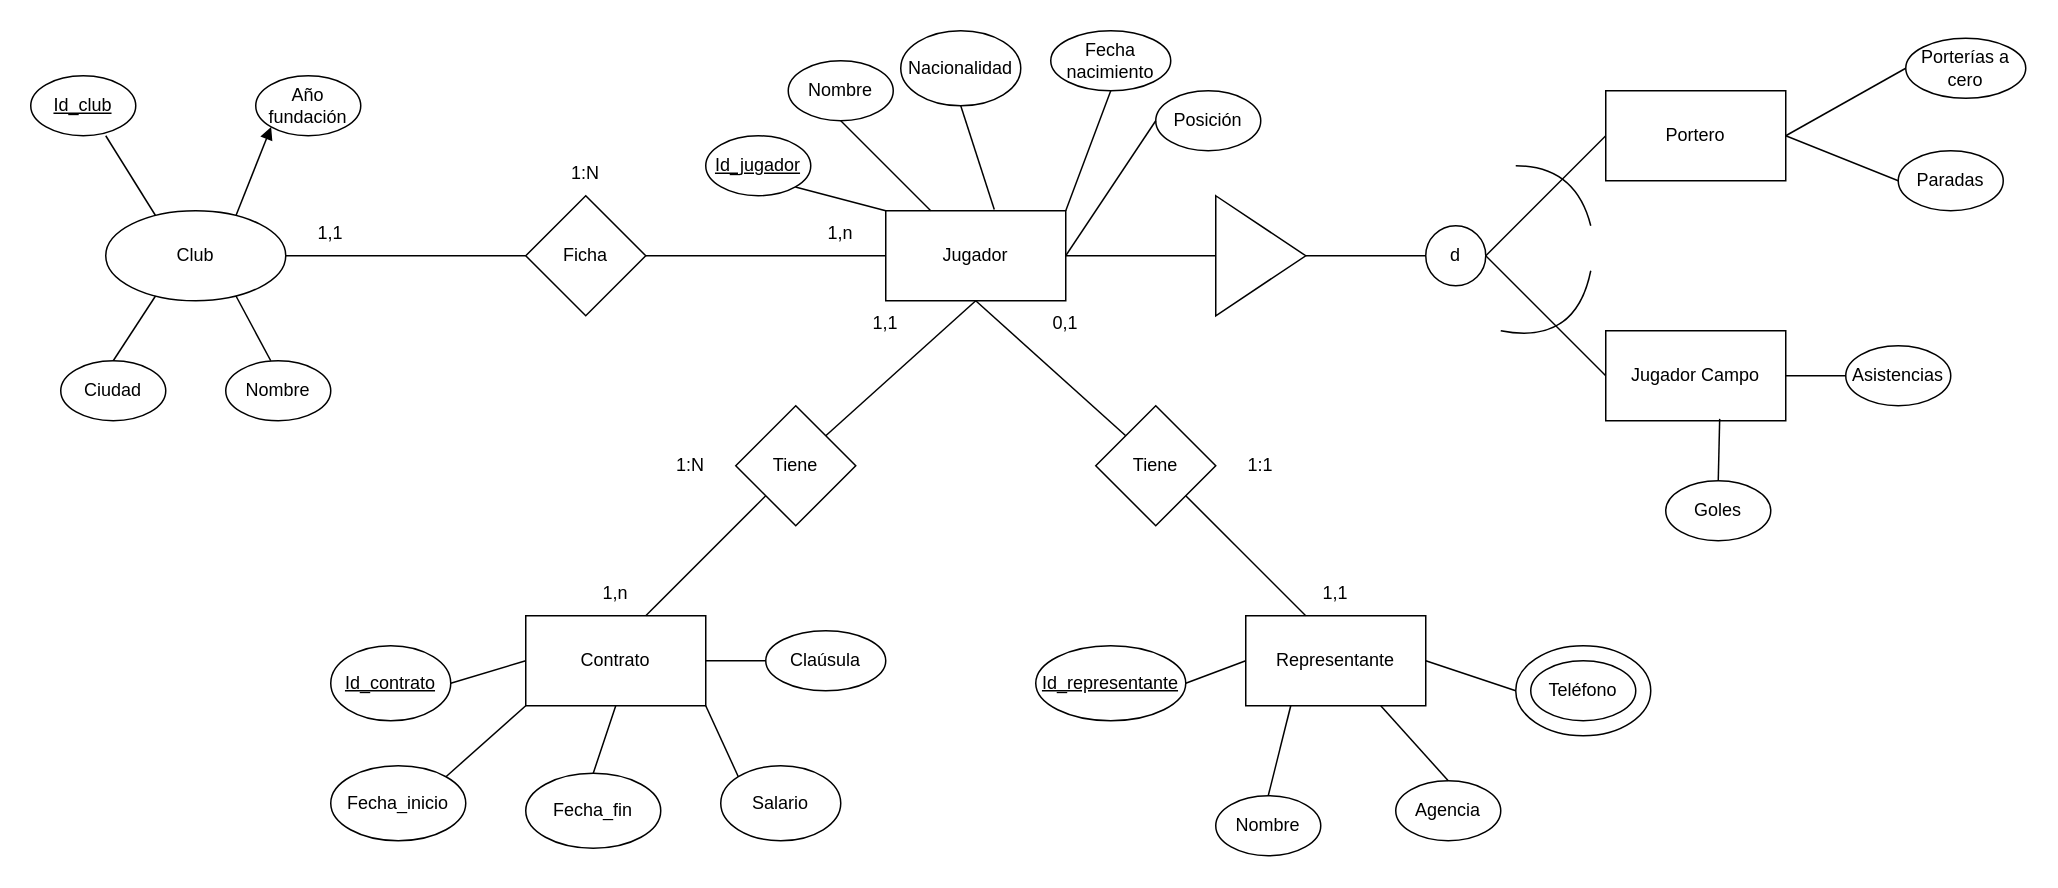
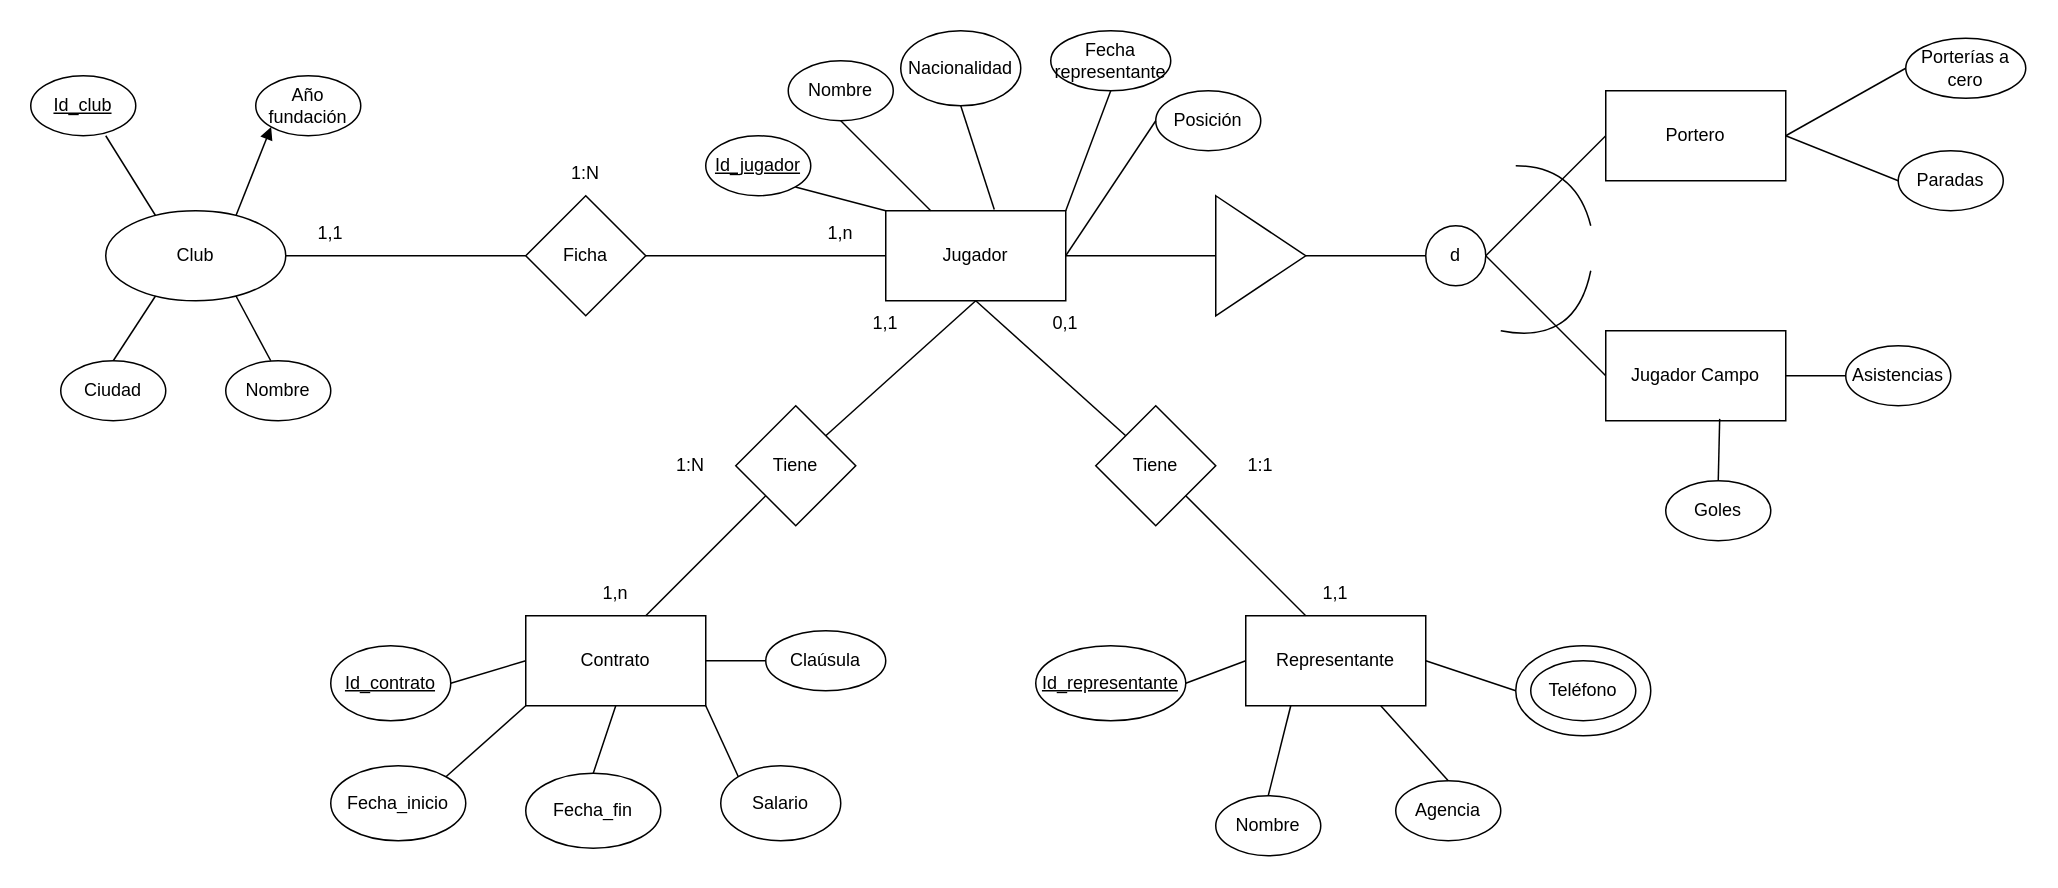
  <mxCell id="0" />
  <mxCell id="1" parent="0" />
  <mxCell id="2" value="" style="ellipse;whiteSpace=wrap;html=1;" vertex="1" parent="1"><mxGeometry x="1010" y="430" width="90" height="60" as="geometry" /></mxCell>
  <mxCell id="3" value="Club" style="ellipse;whiteSpace=wrap;html=1;" parent="1" vertex="1"><mxGeometry x="70" y="140" width="120" height="60" as="geometry" /></mxCell>
  <mxCell id="4" value="Jugador" style="rounded=0;whiteSpace=wrap;html=1;" parent="1" vertex="1"><mxGeometry x="590" y="140" width="120" height="60" as="geometry" /></mxCell>
  <mxCell id="5" value="Contrato" style="rounded=0;whiteSpace=wrap;html=1;" parent="1" vertex="1"><mxGeometry x="350" y="410" width="120" height="60" as="geometry" /></mxCell>
  <mxCell id="6" value="Representante" style="rounded=0;whiteSpace=wrap;html=1;" parent="1" vertex="1"><mxGeometry x="830" y="410" width="120" height="60" as="geometry" /></mxCell>
  <mxCell id="7" value="" style="endArrow=none;html=1;rounded=0;exitX=1;exitY=0.5;exitDx=0;exitDy=0;" parent="1" source="3" edge="1"><mxGeometry width="50" height="50" relative="1" as="geometry"><mxPoint x="390" y="430" as="sourcePoint" /><mxPoint x="350" y="170" as="targetPoint" /></mxGeometry></mxCell>
  <mxCell id="8" value="Ficha" style="rhombus;whiteSpace=wrap;html=1;" parent="1" vertex="1"><mxGeometry x="350" y="130" width="80" height="80" as="geometry" /></mxCell>
  <mxCell id="9" value="" style="endArrow=none;html=1;rounded=0;exitX=1;exitY=0.5;exitDx=0;exitDy=0;" parent="1" source="8" edge="1"><mxGeometry width="50" height="50" relative="1" as="geometry"><mxPoint x="390" y="430" as="sourcePoint" /><mxPoint x="590" y="170" as="targetPoint" /></mxGeometry></mxCell>
  <mxCell id="10" value="" style="endArrow=none;html=1;rounded=0;entryX=0.5;entryY=1;entryDx=0;entryDy=0;" parent="1" target="4" edge="1"><mxGeometry width="50" height="50" relative="1" as="geometry"><mxPoint x="550" y="290" as="sourcePoint" /><mxPoint x="440" y="380" as="targetPoint" /></mxGeometry></mxCell>
  <mxCell id="11" value="" style="endArrow=none;html=1;rounded=0;entryX=0.5;entryY=1;entryDx=0;entryDy=0;" parent="1" target="4" edge="1"><mxGeometry width="50" height="50" relative="1" as="geometry"><mxPoint x="750" y="290" as="sourcePoint" /><mxPoint x="440" y="380" as="targetPoint" /></mxGeometry></mxCell>
  <mxCell id="12" value="Tiene" style="rhombus;whiteSpace=wrap;html=1;" parent="1" vertex="1"><mxGeometry x="490" y="270" width="80" height="80" as="geometry" /></mxCell>
  <mxCell id="13" value="Tiene" style="rhombus;whiteSpace=wrap;html=1;" parent="1" vertex="1"><mxGeometry x="730" y="270" width="80" height="80" as="geometry" /></mxCell>
  <mxCell id="14" value="" style="endArrow=none;html=1;rounded=0;entryX=0;entryY=1;entryDx=0;entryDy=0;" parent="1" target="12" edge="1"><mxGeometry width="50" height="50" relative="1" as="geometry"><mxPoint x="430" y="410" as="sourcePoint" /><mxPoint x="540" y="400" as="targetPoint" /></mxGeometry></mxCell>
  <mxCell id="15" value="" style="endArrow=none;html=1;rounded=0;entryX=1;entryY=1;entryDx=0;entryDy=0;" parent="1" target="13" edge="1"><mxGeometry width="50" height="50" relative="1" as="geometry"><mxPoint x="870" y="410" as="sourcePoint" /><mxPoint x="540" y="400" as="targetPoint" /></mxGeometry></mxCell>
  <mxCell id="16" value="" style="endArrow=none;html=1;rounded=0;entryX=0.25;entryY=0;entryDx=0;entryDy=0;" parent="1" target="3" edge="1"><mxGeometry width="50" height="50" relative="1" as="geometry"><mxPoint x="70" as="sourcePoint" y="90" /><mxPoint x="540" y="330" as="targetPoint" /></mxGeometry></mxCell>
  <mxCell id="17" value="&lt;u&gt;Id_club&lt;/u&gt;" style="ellipse;whiteSpace=wrap;html=1;" parent="1" vertex="1"><mxGeometry x="20" y="50" width="70" height="40" as="geometry" /></mxCell>
  <mxCell id="18" value="Ciudad" style="ellipse;whiteSpace=wrap;html=1;" parent="1" vertex="1"><mxGeometry x="40" y="240" width="70" height="40" as="geometry" /></mxCell>
  <mxCell id="19" value="Año fundación" style="ellipse;whiteSpace=wrap;html=1;" parent="1" vertex="1"><mxGeometry x="170" y="50" width="70" height="40" as="geometry" /></mxCell>
  <mxCell id="20" value="&lt;u&gt;Id_contrato&lt;/u&gt;" style="ellipse;whiteSpace=wrap;html=1;" parent="1" vertex="1"><mxGeometry x="220" y="430" width="80" height="50" as="geometry" /></mxCell>
  <mxCell id="21" value="" style="endArrow=none;html=1;rounded=0;exitX=0.25;exitY=1;exitDx=0;exitDy=0;entryX=0.5;entryY=0;entryDx=0;entryDy=0;" parent="1" source="3" target="18" edge="1"><mxGeometry width="50" height="50" relative="1" as="geometry"><mxPoint x="630" y="310" as="sourcePoint" /><mxPoint x="80" y="250" as="targetPoint" /></mxGeometry></mxCell>
  <mxCell id="22" value="" style="endArrow=block;html=1;rounded=0;exitX=0.75;exitY=0;exitDx=0;exitDy=0;entryX=0;entryY=1;entryDx=0;entryDy=0;" parent="1" source="3" target="19" edge="1"><mxGeometry width="50" height="50" relative="1" as="geometry"><mxPoint x="580" y="290" as="sourcePoint" /><mxPoint x="190" y="80" as="targetPoint" /></mxGeometry></mxCell>
  <mxCell id="23" value="" style="endArrow=none;html=1;rounded=0;entryX=0.75;entryY=1;entryDx=0;entryDy=0;" parent="1" target="3" edge="1"><mxGeometry width="50" height="50" relative="1" as="geometry"><mxPoint x="180" y="240" as="sourcePoint" /><mxPoint x="630" y="240" as="targetPoint" /></mxGeometry></mxCell>
  <mxCell id="24" value="&lt;u&gt;Id_jugador&lt;/u&gt;" style="ellipse;whiteSpace=wrap;html=1;" parent="1" vertex="1"><mxGeometry x="470" width="70" height="40" as="geometry" y="90" /></mxCell>
  <mxCell id="25" value="Nombre" style="ellipse;whiteSpace=wrap;html=1;" parent="1" vertex="1"><mxGeometry x="150" y="240" width="70" height="40" as="geometry" /></mxCell>
- <mxCell id="26" value="Fecha nacimiento" style="ellipse;whiteSpace=wrap;html=1;" parent="1" vertex="1"><mxGeometry x="700" y="20" width="80" height="40" as="geometry" /></mxCell>
+ <mxCell id="26" value="Fecha representante" style="ellipse;whiteSpace=wrap;html=1;" parent="1" vertex="1"><mxGeometry x="700" y="20" width="80" height="40" as="geometry" /></mxCell>
  <mxCell id="27" value="Fecha_fin" style="ellipse;whiteSpace=wrap;html=1;" parent="1" vertex="1"><mxGeometry x="350" y="515" width="90" height="50" as="geometry" /></mxCell>
  <mxCell id="28" value="Posición" style="ellipse;whiteSpace=wrap;html=1;" parent="1" vertex="1"><mxGeometry x="770" y="60" width="70" height="40" as="geometry" /></mxCell>
  <mxCell id="29" value="Nombre" style="ellipse;whiteSpace=wrap;html=1;" parent="1" vertex="1"><mxGeometry x="525" y="40" width="70" height="40" as="geometry" /></mxCell>
  <mxCell id="30" value="Nacionalidad" style="ellipse;whiteSpace=wrap;html=1;" parent="1" vertex="1"><mxGeometry x="600" y="20" width="80" height="50" as="geometry" /></mxCell>
  <mxCell id="31" value="Fecha_inicio" style="ellipse;whiteSpace=wrap;html=1;" parent="1" vertex="1"><mxGeometry x="220" y="510" width="90" height="50" as="geometry" /></mxCell>
  <mxCell id="32" value="Claúsula" style="ellipse;whiteSpace=wrap;html=1;" parent="1" vertex="1"><mxGeometry x="510" y="420" width="80" height="40" as="geometry" /></mxCell>
  <mxCell id="33" value="Salario" style="ellipse;whiteSpace=wrap;html=1;" parent="1" vertex="1"><mxGeometry x="480" y="510" width="80" height="50" as="geometry" /></mxCell>
  <mxCell id="34" value="Agencia" style="ellipse;whiteSpace=wrap;html=1;" parent="1" vertex="1"><mxGeometry x="930" y="520" width="70" height="40" as="geometry" /></mxCell>
  <mxCell id="35" value="Nombre" style="ellipse;whiteSpace=wrap;html=1;" parent="1" vertex="1"><mxGeometry x="810" y="530" width="70" height="40" as="geometry" /></mxCell>
  <mxCell id="36" value="Teléfono" style="ellipse;whiteSpace=wrap;html=1;" parent="1" vertex="1"><mxGeometry x="1020" y="440" width="70" height="40" as="geometry" /></mxCell>
  <mxCell id="37" value="&lt;u&gt;Id_representante&lt;/u&gt;" style="ellipse;whiteSpace=wrap;html=1;" parent="1" vertex="1"><mxGeometry x="690" y="430" width="100" height="50" as="geometry" /></mxCell>
  <mxCell id="38" value="" style="endArrow=none;html=1;rounded=0;entryX=0;entryY=0;entryDx=0;entryDy=0;exitX=1;exitY=1;exitDx=0;exitDy=0;" parent="1" source="24" target="4" edge="1"><mxGeometry width="50" height="50" relative="1" as="geometry"><mxPoint x="570" y="390" as="sourcePoint" /><mxPoint x="620" y="340" as="targetPoint" /></mxGeometry></mxCell>
  <mxCell id="39" value="" style="endArrow=none;html=1;rounded=0;entryX=0.5;entryY=1;entryDx=0;entryDy=0;exitX=0.25;exitY=0;exitDx=0;exitDy=0;" parent="1" source="4" target="29" edge="1"><mxGeometry width="50" height="50" relative="1" as="geometry"><mxPoint x="570" y="390" as="sourcePoint" /><mxPoint x="620" y="340" as="targetPoint" /></mxGeometry></mxCell>
  <mxCell id="40" value="" style="endArrow=none;html=1;rounded=0;entryX=0.5;entryY=1;entryDx=0;entryDy=0;exitX=0.603;exitY=-0.013;exitDx=0;exitDy=0;exitPerimeter=0;" parent="1" source="4" target="30" edge="1"><mxGeometry width="50" height="50" relative="1" as="geometry"><mxPoint x="570" y="390" as="sourcePoint" /><mxPoint x="620" y="340" as="targetPoint" /></mxGeometry></mxCell>
  <mxCell id="41" value="" style="endArrow=none;html=1;rounded=0;entryX=0.5;entryY=1;entryDx=0;entryDy=0;exitX=1;exitY=0;exitDx=0;exitDy=0;" parent="1" source="4" target="26" edge="1"><mxGeometry width="50" height="50" relative="1" as="geometry"><mxPoint x="570" y="390" as="sourcePoint" /><mxPoint x="620" y="340" as="targetPoint" /></mxGeometry></mxCell>
  <mxCell id="42" value="" style="endArrow=none;html=1;rounded=0;exitX=1;exitY=0.5;exitDx=0;exitDy=0;entryX=0;entryY=0.5;entryDx=0;entryDy=0;" parent="1" source="4" target="28" edge="1"><mxGeometry width="50" height="50" relative="1" as="geometry"><mxPoint x="580" y="400" as="sourcePoint" /><mxPoint x="630" y="350" as="targetPoint" /></mxGeometry></mxCell>
  <mxCell id="43" value="" style="endArrow=none;html=1;rounded=0;entryX=1;entryY=0.5;entryDx=0;entryDy=0;" parent="1" target="6" edge="1"><mxGeometry width="50" height="50" relative="1" as="geometry"><mxPoint x="1010" y="460" as="sourcePoint" /><mxPoint x="640" y="360" as="targetPoint" /></mxGeometry></mxCell>
  <mxCell id="44" value="" style="endArrow=none;html=1;rounded=0;exitX=0.75;exitY=1;exitDx=0;exitDy=0;entryX=0.5;entryY=0;entryDx=0;entryDy=0;" parent="1" source="6" target="34" edge="1"><mxGeometry width="50" height="50" relative="1" as="geometry"><mxPoint x="600" y="420" as="sourcePoint" /><mxPoint x="650" y="370" as="targetPoint" /></mxGeometry></mxCell>
  <mxCell id="45" value="" style="endArrow=none;html=1;rounded=0;entryX=0.5;entryY=0;entryDx=0;entryDy=0;exitX=0.25;exitY=1;exitDx=0;exitDy=0;" parent="1" source="6" target="35" edge="1"><mxGeometry width="50" height="50" relative="1" as="geometry"><mxPoint x="610" y="430" as="sourcePoint" /><mxPoint x="660" y="380" as="targetPoint" /></mxGeometry></mxCell>
  <mxCell id="46" value="" style="endArrow=none;html=1;rounded=0;exitX=1;exitY=0.5;exitDx=0;exitDy=0;entryX=0;entryY=0.5;entryDx=0;entryDy=0;" parent="1" source="37" target="6" edge="1"><mxGeometry width="50" height="50" relative="1" as="geometry"><mxPoint x="620" y="440" as="sourcePoint" /><mxPoint x="670" y="390" as="targetPoint" /></mxGeometry></mxCell>
  <mxCell id="47" value="" style="endArrow=none;html=1;rounded=0;exitX=1;exitY=0.5;exitDx=0;exitDy=0;entryX=0;entryY=0.5;entryDx=0;entryDy=0;" parent="1" source="5" target="32" edge="1"><mxGeometry width="50" height="50" relative="1" as="geometry"><mxPoint x="630" y="450" as="sourcePoint" /><mxPoint x="680" y="400" as="targetPoint" /></mxGeometry></mxCell>
  <mxCell id="48" value="" style="endArrow=none;html=1;rounded=0;exitX=1;exitY=1;exitDx=0;exitDy=0;entryX=0;entryY=0;entryDx=0;entryDy=0;" parent="1" source="5" target="33" edge="1"><mxGeometry width="50" height="50" relative="1" as="geometry"><mxPoint x="640" y="460" as="sourcePoint" /><mxPoint x="690" y="410" as="targetPoint" /></mxGeometry></mxCell>
  <mxCell id="49" value="" style="endArrow=none;html=1;rounded=0;exitX=0.5;exitY=1;exitDx=0;exitDy=0;entryX=0.5;entryY=0;entryDx=0;entryDy=0;" parent="1" source="5" target="27" edge="1"><mxGeometry width="50" height="50" relative="1" as="geometry"><mxPoint x="650" y="470" as="sourcePoint" /><mxPoint x="700" y="420" as="targetPoint" /></mxGeometry></mxCell>
  <mxCell id="50" value="" style="endArrow=none;html=1;rounded=0;exitX=0;exitY=1;exitDx=0;exitDy=0;entryX=1;entryY=0;entryDx=0;entryDy=0;" parent="1" source="5" target="31" edge="1"><mxGeometry width="50" height="50" relative="1" as="geometry"><mxPoint x="660" y="480" as="sourcePoint" /><mxPoint x="710" y="430" as="targetPoint" /></mxGeometry></mxCell>
  <mxCell id="51" value="" style="endArrow=none;html=1;rounded=0;exitX=1;exitY=0.5;exitDx=0;exitDy=0;entryX=0;entryY=0.5;entryDx=0;entryDy=0;" parent="1" source="20" target="5" edge="1"><mxGeometry width="50" height="50" relative="1" as="geometry"><mxPoint x="570" y="390" as="sourcePoint" /><mxPoint x="620" y="340" as="targetPoint" /></mxGeometry></mxCell>
  <mxCell id="52" value="1:1" style="text;html=1;align=center;verticalAlign=middle;whiteSpace=wrap;rounded=0;" parent="1" vertex="1"><mxGeometry x="810" y="295" width="60" height="30" as="geometry" /></mxCell>
  <mxCell id="53" value="1:N" style="text;html=1;align=center;verticalAlign=middle;whiteSpace=wrap;rounded=0;" parent="1" vertex="1"><mxGeometry x="430" y="295" width="60" height="30" as="geometry" /></mxCell>
  <mxCell id="54" value="1,1" style="text;html=1;align=center;verticalAlign=middle;whiteSpace=wrap;rounded=0;" parent="1" vertex="1"><mxGeometry x="860" y="380" width="60" height="30" as="geometry" /></mxCell>
  <mxCell id="55" value="1,n" style="text;html=1;align=center;verticalAlign=middle;whiteSpace=wrap;rounded=0;" parent="1" vertex="1"><mxGeometry x="380" y="380" width="60" height="30" as="geometry" /></mxCell>
  <mxCell id="56" value="0,1" style="text;html=1;align=center;verticalAlign=middle;whiteSpace=wrap;rounded=0;" parent="1" vertex="1"><mxGeometry x="680" y="200" width="60" height="30" as="geometry" /></mxCell>
  <mxCell id="57" value="1,1" style="text;html=1;align=center;verticalAlign=middle;whiteSpace=wrap;rounded=0;" parent="1" vertex="1"><mxGeometry x="560" y="200" width="60" height="30" as="geometry" /></mxCell>
  <mxCell id="58" value="1:N" style="text;html=1;align=center;verticalAlign=middle;whiteSpace=wrap;rounded=0;" parent="1" vertex="1"><mxGeometry x="360" y="100" width="60" height="30" as="geometry" /></mxCell>
  <mxCell id="59" value="1,n" style="text;html=1;align=center;verticalAlign=middle;whiteSpace=wrap;rounded=0;" parent="1" vertex="1"><mxGeometry x="530" y="140" width="60" height="30" as="geometry" /></mxCell>
  <mxCell id="60" value="1,1" style="text;html=1;align=center;verticalAlign=middle;whiteSpace=wrap;rounded=0;" parent="1" vertex="1"><mxGeometry x="190" y="140" width="60" height="30" as="geometry" /></mxCell>
  <mxCell id="61" value="" style="endArrow=none;html=1;rounded=0;exitX=1;exitY=0.5;exitDx=0;exitDy=0;" parent="1" source="4" target="62" edge="1"><mxGeometry width="50" height="50" relative="1" as="geometry"><mxPoint x="560" y="350" as="sourcePoint" /><mxPoint x="840" y="170" as="targetPoint" /></mxGeometry></mxCell>
  <mxCell id="62" value="" style="triangle;whiteSpace=wrap;html=1;" parent="1" vertex="1"><mxGeometry x="810" y="130" width="60" height="80" as="geometry" /></mxCell>
  <mxCell id="63" value="" style="endArrow=none;html=1;rounded=0;" parent="1" edge="1"><mxGeometry width="50" height="50" relative="1" as="geometry"><mxPoint x="950" y="170" as="sourcePoint" /><mxPoint x="870" y="170" as="targetPoint" /></mxGeometry></mxCell>
  <mxCell id="64" value="d" style="ellipse;whiteSpace=wrap;html=1;aspect=fixed;" parent="1" vertex="1"><mxGeometry x="950" y="150" width="40" height="40" as="geometry" /></mxCell>
  <mxCell id="65" value="" style="endArrow=none;html=1;rounded=0;entryX=1;entryY=0.5;entryDx=0;entryDy=0;" parent="1" target="64" edge="1"><mxGeometry width="50" height="50" relative="1" as="geometry"><mxPoint x="1070" as="sourcePoint" y="90" /><mxPoint x="610" y="300" as="targetPoint" /></mxGeometry></mxCell>
  <mxCell id="66" value="" style="endArrow=none;html=1;rounded=0;entryX=1;entryY=0.5;entryDx=0;entryDy=0;" parent="1" target="64" edge="1"><mxGeometry width="50" height="50" relative="1" as="geometry"><mxPoint x="1070" y="250" as="sourcePoint" /><mxPoint x="610" y="300" as="targetPoint" /></mxGeometry></mxCell>
  <mxCell id="67" value="" style="endArrow=none;html=1;rounded=0;curved=1;" parent="1" edge="1"><mxGeometry width="50" height="50" relative="1" as="geometry"><mxPoint x="1060" y="150" as="sourcePoint" /><mxPoint x="1010" y="110" as="targetPoint" /><Array as="points"><mxPoint x="1050" y="110" /></Array></mxGeometry></mxCell>
  <mxCell id="68" value="" style="endArrow=none;html=1;rounded=0;curved=1;" parent="1" edge="1"><mxGeometry width="50" height="50" relative="1" as="geometry"><mxPoint x="1000" y="220" as="sourcePoint" /><mxPoint x="1060" y="180" as="targetPoint" /><Array as="points"><mxPoint x="1050" y="230" /></Array></mxGeometry></mxCell>
  <mxCell id="69" value="Jugador Campo" style="rounded=0;whiteSpace=wrap;html=1;" parent="1" vertex="1"><mxGeometry x="1070" y="220" width="120" height="60" as="geometry" /></mxCell>
  <mxCell id="70" value="Portero" style="rounded=0;whiteSpace=wrap;html=1;" parent="1" vertex="1"><mxGeometry x="1070" y="60" width="120" height="60" as="geometry" /></mxCell>
  <mxCell id="71" value="Asistencias" style="ellipse;whiteSpace=wrap;html=1;" parent="1" vertex="1"><mxGeometry x="1230" y="230" width="70" height="40" as="geometry" /></mxCell>
  <mxCell id="72" value="Goles" style="ellipse;whiteSpace=wrap;html=1;" parent="1" vertex="1"><mxGeometry x="1110" y="320" width="70" height="40" as="geometry" /></mxCell>
  <mxCell id="73" value="" style="endArrow=none;html=1;rounded=0;exitX=0;exitY=0.5;exitDx=0;exitDy=0;entryX=1;entryY=0.5;entryDx=0;entryDy=0;" parent="1" source="71" target="69" edge="1"><mxGeometry width="50" height="50" relative="1" as="geometry"><mxPoint x="690" y="350" as="sourcePoint" /><mxPoint x="740" y="300" as="targetPoint" /></mxGeometry></mxCell>
  <mxCell id="74" value="" style="endArrow=none;html=1;rounded=0;exitX=0.5;exitY=0;exitDx=0;exitDy=0;entryX=0.633;entryY=0.979;entryDx=0;entryDy=0;entryPerimeter=0;" parent="1" source="72" target="69" edge="1"><mxGeometry width="50" height="50" relative="1" as="geometry"><mxPoint x="700" y="360" as="sourcePoint" /><mxPoint x="750" y="310" as="targetPoint" /></mxGeometry></mxCell>
  <mxCell id="75" value="Paradas" style="ellipse;whiteSpace=wrap;html=1;" parent="1" vertex="1"><mxGeometry x="1265" y="100" width="70" height="40" as="geometry" /></mxCell>
  <mxCell id="76" value="" style="endArrow=none;html=1;rounded=0;exitX=1;exitY=0.5;exitDx=0;exitDy=0;entryX=0;entryY=0.5;entryDx=0;entryDy=0;" parent="1" source="70" target="75" edge="1"><mxGeometry width="50" height="50" relative="1" as="geometry"><mxPoint x="690" y="350" as="sourcePoint" /><mxPoint x="740" y="300" as="targetPoint" /></mxGeometry></mxCell>
  <mxCell id="77" value="Porterías a cero" style="ellipse;whiteSpace=wrap;html=1;" vertex="1" parent="1"><mxGeometry x="1270" y="25" width="80" height="40" as="geometry" /></mxCell>
  <mxCell id="78" value="" style="endArrow=none;html=1;rounded=0;exitX=1;exitY=0.5;exitDx=0;exitDy=0;entryX=0;entryY=0.5;entryDx=0;entryDy=0;" edge="1" parent="1" source="70" target="77"><mxGeometry width="50" height="50" relative="1" as="geometry"><mxPoint x="1200" y="100" as="sourcePoint" /><mxPoint x="1275" y="130" as="targetPoint" /></mxGeometry></mxCell>
